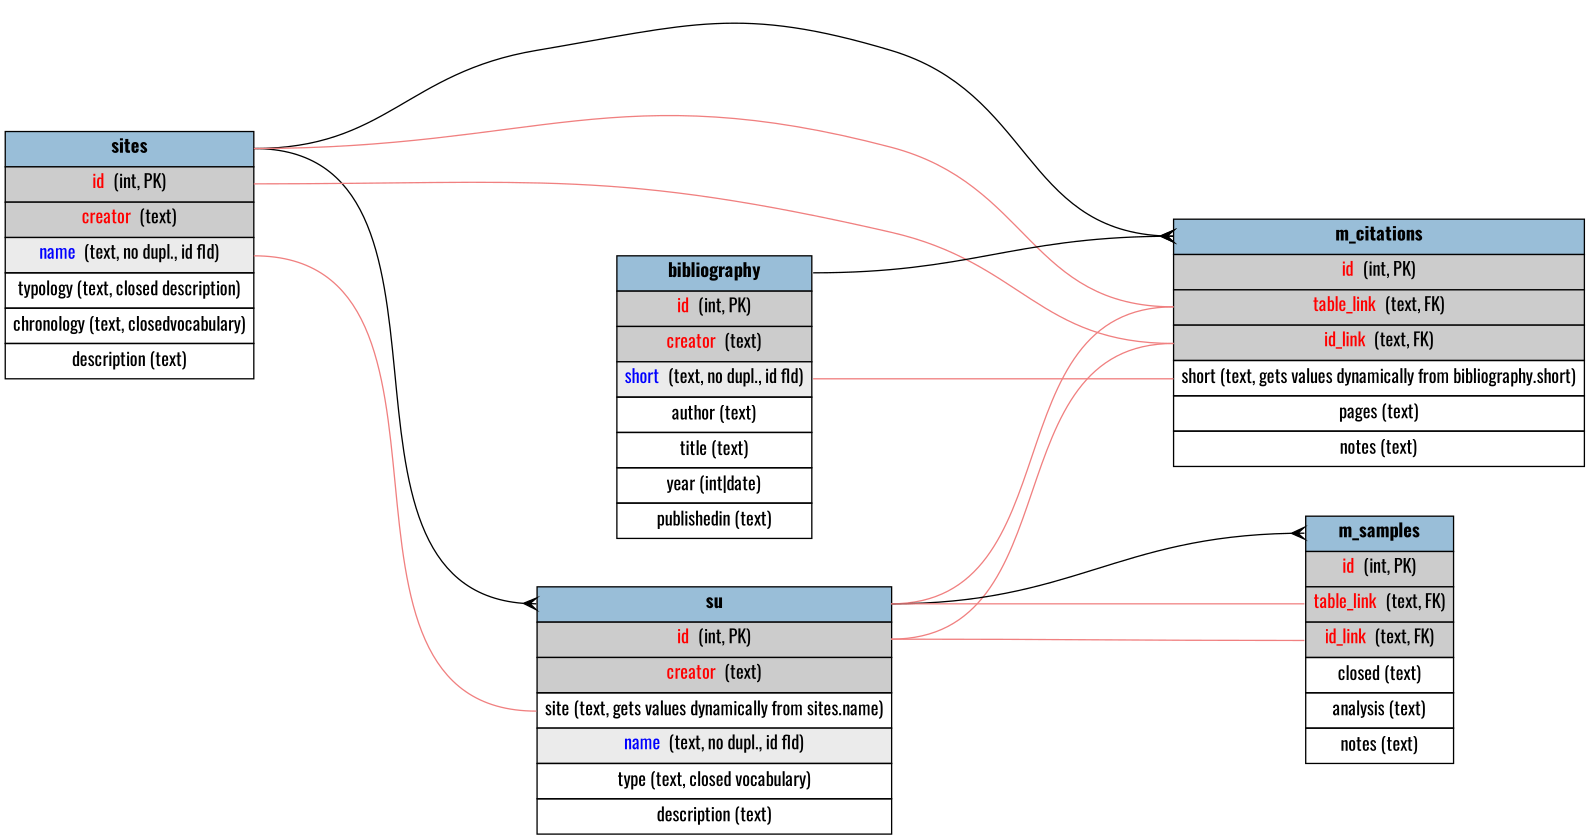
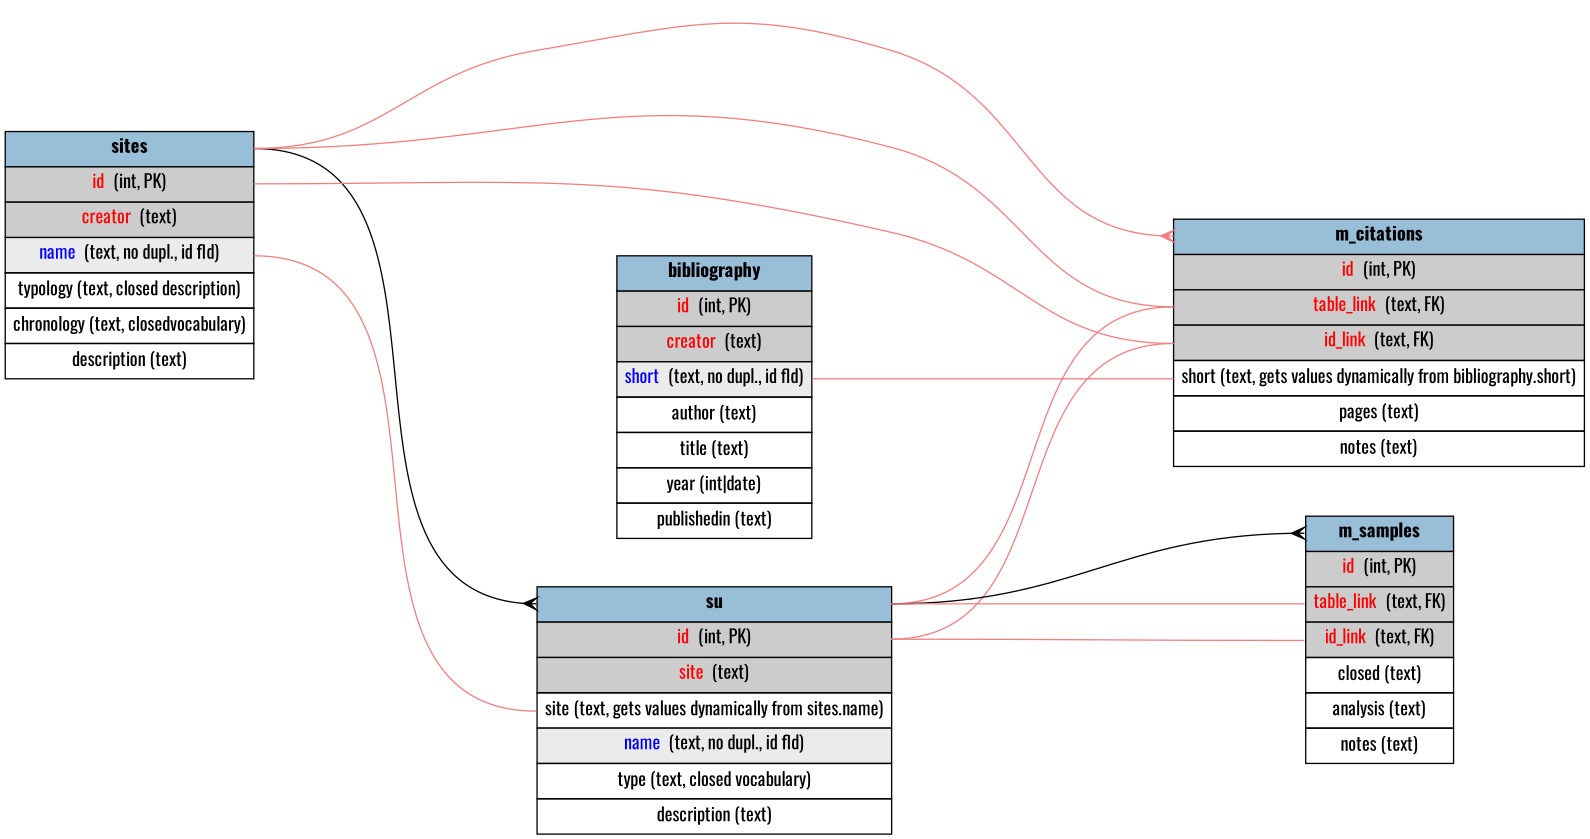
  digraph {
    fontname=Oswald
    nodesep=.5
    rankdir=LR
    ranksep=3
    splines=polylines
    node [fontname=Oswald fontsize=14 shape=plain]
    edge [arrowhead=none color=lightcoral fontname=Oswald headport=4 tailport=1]
-   n1 [label=< <table border="0" cellborder="1" cellspacing="0" cellpadding="5">   <tr><td port="1" bgcolor="#99BED8"><b>su</b></td></tr>   <tr><td port="2" bgcolor="#cccccc"><font color="red">id</font>  (int, PK)</td></tr>   <tr><td port="3" bgcolor="#cccccc"><font color="red">creator</font>  (text)</td></tr>   <tr><td port="4">site (text, gets values dynamically from sites.name)</td></tr>   <tr><td bgcolor="#ebebeb"><font color="blue">name</font>  (text, no dupl., id fld)</td></tr>   <tr><td>type (text, closed vocabulary)</td></tr>   <tr><td>description (text)</td></tr> </table>>]
+   n1 [label=< <table border="0" cellborder="1" cellspacing="0" cellpadding="5">   <tr><td port="1" bgcolor="#99BED8"><b>su</b></td></tr>   <tr><td port="2" bgcolor="#cccccc"><font color="red">id</font>  (int, PK)</td></tr>   <tr><td port="3" bgcolor="#cccccc"><font color="red">site</font>  (text)</td></tr>   <tr><td port="4">site (text, gets values dynamically from sites.name)</td></tr>   <tr><td bgcolor="#ebebeb"><font color="blue">name</font>  (text, no dupl., id fld)</td></tr>   <tr><td>type (text, closed vocabulary)</td></tr>   <tr><td>description (text)</td></tr> </table>>]
    n2 [label=< <table border="0" cellborder="1" cellspacing="0" cellpadding="5">   <tr><td port="1" bgcolor="#99BED8"><b>m_citations</b></td></tr>   <tr><td port="2" bgcolor="#cccccc"><font color="red">id</font>  (int, PK)</td></tr>   <tr><td port="3" bgcolor="#cccccc"><font color="red">table_link</font>  (text, FK)</td></tr>   <tr><td port="4" bgcolor="#cccccc"><font color="red">id_link</font>  (text, FK)</td></tr>   <tr><td port="5">short (text, gets values dynamically from bibliography.short)</td></tr>   <tr><td>pages (text)</td></tr>   <tr><td>notes (text)</td></tr> </table>>]
    n3 [label=< <table border="0" cellborder="1" cellspacing="0" cellpadding="5">   <tr><td port="1" bgcolor="#99BED8"><b>m_samples</b></td></tr>   <tr><td port="2" bgcolor="#cccccc"><font color="red">id</font>  (int, PK)</td></tr>   <tr><td port="3" bgcolor="#cccccc"><font color="red">table_link</font>  (text, FK)</td></tr>   <tr><td port="4" bgcolor="#cccccc"><font color="red">id_link</font>  (text, FK)</td></tr>   <tr><td>closed (text)</td></tr>   <tr><td>analysis (text)</td></tr>   <tr><td>notes (text)</td></tr> </table>>]
    n4 [label=< <table border="0" cellborder="1" cellspacing="0" cellpadding="5">   <tr><td port="1" bgcolor="#99BED8"><b>sites</b></td></tr>   <tr><td port="2" bgcolor="#cccccc"><font color="red">id</font>  (int, PK)</td></tr>   <tr><td port="3" bgcolor="#cccccc"><font color="red">creator</font>  (text)</td></tr>   <tr><td port="4" bgcolor="#ebebeb"><font color="blue">name</font>  (text, no dupl., id fld)</td></tr>   <tr><td>typology (text, closed description)</td></tr>   <tr><td>chronology (text, closedvocabulary)</td></tr>   <tr><td>description (text)</td></tr> </table>>]
    n5 [label=< <table border="0" cellborder="1" cellspacing="0" cellpadding="5">   <tr><td port="1" bgcolor="#99BED8"><b>bibliography</b></td></tr>   <tr><td port="2" bgcolor="#cccccc"><font color="red">id</font>  (int, PK)</td></tr>   <tr><td port="3" bgcolor="#cccccc"><font color="red">creator</font>  (text)</td></tr>   <tr><td port="4" bgcolor="#ebebeb"><font color="blue">short</font>  (text, no dupl., id fld)</td></tr>   <tr><td>author (text)</td></tr>   <tr><td>title (text)</td></tr>   <tr><td>year (int|date)</td></tr>   <tr><td>publishedin (text)</td></tr> </table>>]
    n1 -> n2 [headport=3]
    n1 -> n2 [tailport=2]
    n1 -> n3 [arrowhead=crow headport=1 color=""]
    n1 -> n3 [headport=3]
    n1 -> n3 [tailport=2]
    n4 -> n1 [arrowhead=crow headport=1 color=""]
    n4 -> n1 [tailport=4]
-   n4 -> n2 [arrowhead=crow headport=1 color=""]
+   n4 -> n2 [arrowhead=crow headport=1]
    n4 -> n2 [headport=3]
    n4 -> n2 [tailport=2]
-   n5 -> n2 [arrowhead=crow headport=1 color=""]
    n5 -> n2 [headport=5 tailport=4]
  }
